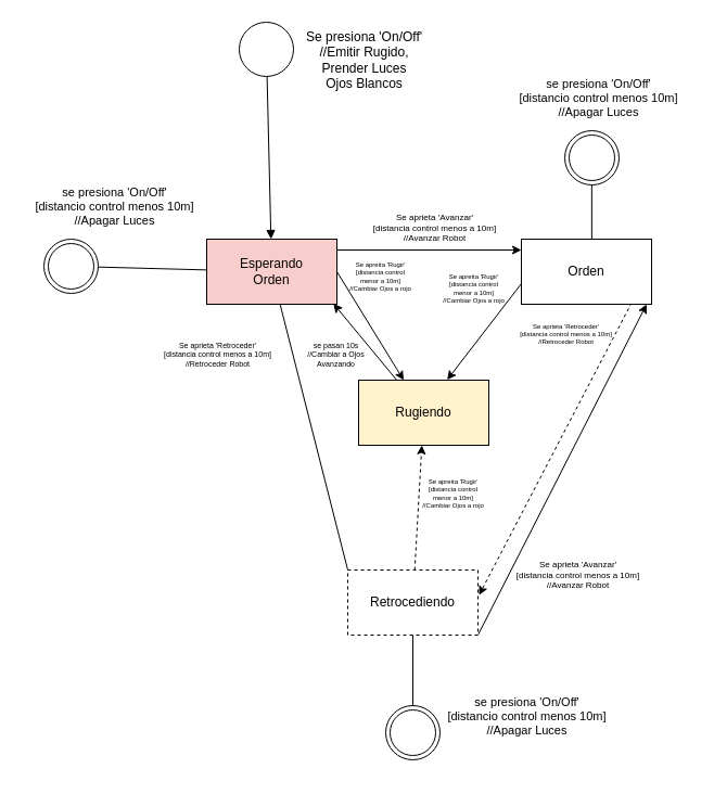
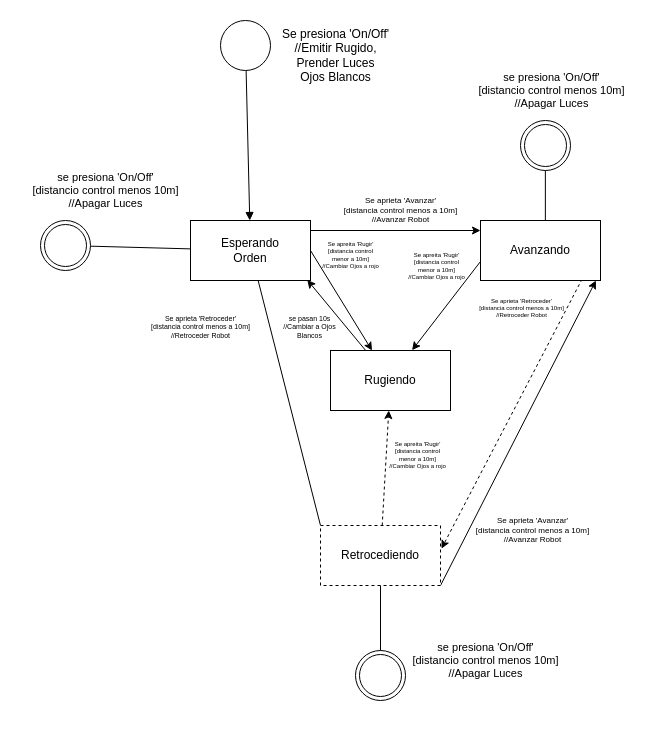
  <mxCell id="0" />
  <mxCell id="1" parent="0" />
  <mxCell id="2" value="" style="ellipse;whiteSpace=wrap;html=1;aspect=fixed;" vertex="1" parent="1"><mxGeometry x="220" y="20" width="50" height="50" as="geometry" /></mxCell>
  <mxCell id="3" value="" style="endArrow=none;html=1;rounded=0;startArrow=block;startFill=1;" edge="1" parent="1" source="8" target="2"><mxGeometry width="50" height="50" relative="1" as="geometry"><mxPoint x="244.76" y="130" as="sourcePoint" /><mxPoint x="244.76" y="80" as="targetPoint" /></mxGeometry></mxCell>
  <mxCell id="4" value="Se presiona 'On/Off'&lt;div&gt;//Emitir Rugido,&lt;/div&gt;&lt;div&gt;Prender Luces&lt;/div&gt;&lt;div&gt;Ojos Blancos&lt;/div&gt;" style="text;html=1;align=center;verticalAlign=middle;resizable=0;points=[];autosize=1;strokeColor=none;fillColor=none;" vertex="1" parent="1"><mxGeometry x="270" y="20" width="130" height="70" as="geometry" /></mxCell>
  <mxCell id="5" style="edgeStyle=orthogonalEdgeStyle;rounded=0;orthogonalLoop=1;jettySize=auto;html=1;" edge="1" parent="1"><mxGeometry relative="1" as="geometry"><mxPoint x="480" y="230" as="targetPoint" /><mxPoint x="310" y="230" as="sourcePoint" /></mxGeometry></mxCell>
  <mxCell id="6" style="rounded=0;orthogonalLoop=1;jettySize=auto;html=1;entryX=0;entryY=0;entryDx=0;entryDy=0;endArrow=none;" edge="1" parent="1" source="8" target="16"><mxGeometry relative="1" as="geometry" /></mxCell>
  <mxCell id="7" style="rounded=0;orthogonalLoop=1;jettySize=auto;html=1;exitX=1;exitY=0.5;exitDx=0;exitDy=0;" edge="1" parent="1" source="8" target="24"><mxGeometry relative="1" as="geometry" /></mxCell>
- <mxCell id="8" value="Esperando&lt;div&gt;Orden&lt;/div&gt;" style="rounded=0;whiteSpace=wrap;html=1;fillColor=#f8cecc;" vertex="1" parent="1"><mxGeometry x="190" y="220" width="120" height="60" as="geometry" /></mxCell>
+ <mxCell id="8" value="Esperando&lt;div&gt;Orden&lt;/div&gt;" style="rounded=0;whiteSpace=wrap;html=1;" vertex="1" parent="1"><mxGeometry x="190" y="220" width="120" height="60" as="geometry" /></mxCell>
  <mxCell id="9" value="&lt;h6&gt;&lt;span style=&quot;font-weight: normal;&quot;&gt;Se aprieta 'Avanzar'&lt;br&gt;[distancia control menos a 10m]&lt;br&gt;//Avanzar Robot&lt;/span&gt;&lt;/h6&gt;" style="text;html=1;align=center;verticalAlign=middle;resizable=0;points=[];autosize=1;strokeColor=none;fillColor=none;" vertex="1" parent="1"><mxGeometry x="330" y="170" width="140" height="80" as="geometry" /></mxCell>
  <mxCell id="10" value="&lt;h6 style=&quot;font-size: 7px;&quot;&gt;&lt;span style=&quot;font-weight: normal;&quot;&gt;Se aprieta 'Retroceder'&lt;br&gt;[distancia control menos a 10m]&lt;br&gt;//Retroceder Robot&lt;/span&gt;&lt;/h6&gt;" style="text;html=1;align=center;verticalAlign=middle;resizable=0;points=[];autosize=1;strokeColor=none;fillColor=none;" vertex="1" parent="1"><mxGeometry x="140" y="292" width="120" height="70" as="geometry" /></mxCell>
  <mxCell id="11" style="rounded=0;orthogonalLoop=1;jettySize=auto;html=1;entryX=1.008;entryY=0.386;entryDx=0;entryDy=0;entryPerimeter=0;exitX=0.847;exitY=0.975;exitDx=0;exitDy=0;exitPerimeter=0;dashed=1;" edge="1" parent="1" source="13" target="16"><mxGeometry relative="1" as="geometry" /></mxCell>
  <mxCell id="12" style="rounded=0;orthogonalLoop=1;jettySize=auto;html=1;entryX=0.68;entryY=-0.005;entryDx=0;entryDy=0;entryPerimeter=0;" edge="1" parent="1" target="24"><mxGeometry relative="1" as="geometry"><mxPoint x="480.765" y="260" as="sourcePoint" /><mxPoint x="399.995" y="330" as="targetPoint" /></mxGeometry></mxCell>
- <mxCell id="13" value="Orden" style="rounded=0;whiteSpace=wrap;html=1;" vertex="1" parent="1"><mxGeometry x="480" y="220" width="120" height="60" as="geometry" /></mxCell>
+ <mxCell id="13" value="Avanzando" style="rounded=0;whiteSpace=wrap;html=1;" vertex="1" parent="1"><mxGeometry x="480" y="220" width="120" height="60" as="geometry" /></mxCell>
  <mxCell id="14" style="rounded=0;orthogonalLoop=1;jettySize=auto;html=1;exitX=1;exitY=1;exitDx=0;exitDy=0;" edge="1" parent="1" source="16"><mxGeometry relative="1" as="geometry"><mxPoint x="480" y="563.64" as="sourcePoint" /><mxPoint x="595.425" y="280" as="targetPoint" /></mxGeometry></mxCell>
  <mxCell id="15" style="rounded=0;orthogonalLoop=1;jettySize=auto;html=1;dashed=1;" edge="1" parent="1" source="16" target="24"><mxGeometry relative="1" as="geometry" /></mxCell>
  <mxCell id="16" value="Retrocediendo" style="rounded=0;whiteSpace=wrap;html=1;dashed=1;" vertex="1" parent="1"><mxGeometry x="320" y="525" width="120" height="60" as="geometry" /></mxCell>
  <mxCell id="17" value="&lt;h6&gt;&lt;span style=&quot;font-weight: normal;&quot;&gt;Se aprieta 'Avanzar'&lt;br&gt;[distancia control menos a 10m]&lt;br&gt;//Avanzar Robot&lt;/span&gt;&lt;/h6&gt;" style="text;html=1;align=center;verticalAlign=middle;resizable=0;points=[];autosize=1;strokeColor=none;fillColor=none;" vertex="1" parent="1"><mxGeometry x="462" y="490" width="140" height="80" as="geometry" /></mxCell>
  <mxCell id="18" value="&lt;h6 style=&quot;font-size: 6px;&quot;&gt;&lt;span style=&quot;font-weight: normal;&quot;&gt;Se aprieta 'Retroceder'&lt;br&gt;[distancia control menos a 10m]&lt;br&gt;//Retroceder Robot&lt;/span&gt;&lt;/h6&gt;" style="text;html=1;align=center;verticalAlign=middle;resizable=0;points=[];autosize=1;strokeColor=none;fillColor=none;" vertex="1" parent="1"><mxGeometry x="466" y="278" width="110" height="60" as="geometry" /></mxCell>
  <mxCell id="19" value="" style="ellipse;shape=doubleEllipse;whiteSpace=wrap;html=1;aspect=fixed;" vertex="1" parent="1"><mxGeometry x="520" y="120" width="50" height="50" as="geometry" /></mxCell>
  <mxCell id="20" value="" style="endArrow=none;html=1;rounded=0;" edge="1" parent="1"><mxGeometry width="50" height="50" relative="1" as="geometry"><mxPoint x="544.86" y="220" as="sourcePoint" /><mxPoint x="544.86" y="170" as="targetPoint" /></mxGeometry></mxCell>
  <mxCell id="21" value="" style="ellipse;shape=doubleEllipse;whiteSpace=wrap;html=1;aspect=fixed;" vertex="1" parent="1"><mxGeometry x="40" y="220" width="50" height="50" as="geometry" /></mxCell>
  <mxCell id="22" value="" style="endArrow=none;html=1;rounded=0;" edge="1" parent="1" source="8" target="21"><mxGeometry width="50" height="50" relative="1" as="geometry"><mxPoint x="64.86" y="320" as="sourcePoint" /><mxPoint x="64.86" y="270" as="targetPoint" /></mxGeometry></mxCell>
  <mxCell id="23" style="rounded=0;orthogonalLoop=1;jettySize=auto;html=1;entryX=0.973;entryY=0.99;entryDx=0;entryDy=0;entryPerimeter=0;" edge="1" parent="1" source="24" target="8"><mxGeometry relative="1" as="geometry" /></mxCell>
- <mxCell id="24" value="Rugiendo" style="rounded=0;whiteSpace=wrap;html=1;fillColor=#fff2cc;" vertex="1" parent="1"><mxGeometry x="330" y="350" width="120" height="60" as="geometry" /></mxCell>
+ <mxCell id="24" value="Rugiendo" style="rounded=0;whiteSpace=wrap;html=1;" vertex="1" parent="1"><mxGeometry x="330" y="350" width="120" height="60" as="geometry" /></mxCell>
  <mxCell id="25" value="&lt;h6 style=&quot;font-size: 6px;&quot;&gt;&lt;span style=&quot;font-weight: normal;&quot;&gt;Se apreita 'Rugir'&lt;br&gt;[distancia control&lt;br&gt;menor a 10m]&lt;br&gt;//Cambiar Ojos a rojo&lt;/span&gt;&lt;/h6&gt;" style="text;html=1;align=center;verticalAlign=middle;resizable=0;points=[];autosize=1;strokeColor=none;fillColor=none;" vertex="1" parent="1"><mxGeometry x="310" y="220" width="80" height="70" as="geometry" /></mxCell>
  <mxCell id="26" value="&lt;h6 style=&quot;font-size: 6px;&quot;&gt;&lt;span style=&quot;font-weight: normal;&quot;&gt;Se apreita 'Rugir'&lt;br&gt;[distancia control&lt;br&gt;menor a 10m]&lt;br&gt;//Cambiar Ojos a rojo&lt;/span&gt;&lt;/h6&gt;" style="text;html=1;align=center;verticalAlign=middle;resizable=0;points=[];autosize=1;strokeColor=none;fillColor=none;" vertex="1" parent="1"><mxGeometry x="396" y="231" width="80" height="70" as="geometry" /></mxCell>
- <mxCell id="27" value="&lt;h6 style=&quot;font-size: 7px;&quot;&gt;&lt;span style=&quot;font-weight: normal;&quot;&gt;se pasan 10s&lt;br&gt;//Cambiar a Ojos&lt;br&gt;Avanzando&lt;/span&gt;&lt;/h6&gt;" style="text;html=1;align=center;verticalAlign=middle;resizable=0;points=[];autosize=1;strokeColor=none;fillColor=none;" vertex="1" parent="1"><mxGeometry x="269" y="292" width="80" height="70" as="geometry" /></mxCell>
+ <mxCell id="27" value="&lt;h6 style=&quot;font-size: 7px;&quot;&gt;&lt;span style=&quot;font-weight: normal;&quot;&gt;se pasan 10s&lt;br&gt;//Cambiar a Ojos&lt;br&gt;Blancos&lt;/span&gt;&lt;/h6&gt;" style="text;html=1;align=center;verticalAlign=middle;resizable=0;points=[];autosize=1;strokeColor=none;fillColor=none;" vertex="1" parent="1"><mxGeometry x="269" y="292" width="80" height="70" as="geometry" /></mxCell>
  <mxCell id="28" value="&lt;h6 style=&quot;font-size: 6px;&quot;&gt;&lt;span style=&quot;font-weight: normal;&quot;&gt;Se apreita 'Rugir'&lt;br&gt;[distancia control&lt;br&gt;menor a 10m]&lt;br&gt;//Cambiar Ojos a rojo&lt;/span&gt;&lt;/h6&gt;" style="text;html=1;align=center;verticalAlign=middle;resizable=0;points=[];autosize=1;strokeColor=none;fillColor=none;" vertex="1" parent="1"><mxGeometry x="377" y="420" width="80" height="70" as="geometry" /></mxCell>
  <mxCell id="29" value="" style="ellipse;shape=doubleEllipse;whiteSpace=wrap;html=1;aspect=fixed;" vertex="1" parent="1"><mxGeometry x="355" y="650" width="50" height="50" as="geometry" /></mxCell>
  <mxCell id="30" value="" style="endArrow=none;html=1;rounded=0;" edge="1" parent="1" source="16" target="29"><mxGeometry width="50" height="50" relative="1" as="geometry"><mxPoint x="379.86" y="750" as="sourcePoint" /><mxPoint x="380" y="670" as="targetPoint" /></mxGeometry></mxCell>
  <mxCell id="31" value="&lt;h6 style=&quot;font-size: 11px;&quot;&gt;&lt;span style=&quot;font-weight: normal;&quot;&gt;&lt;font style=&quot;font-size: 11px;&quot;&gt;se presiona 'On/Off'&lt;br&gt;&lt;/font&gt;&lt;font style=&quot;font-size: 11px;&quot;&gt;[distancio control menos 10m]&lt;br&gt;&lt;/font&gt;&lt;font style=&quot;font-size: 11px;&quot;&gt;//Apagar Luces&lt;/font&gt;&lt;/span&gt;&lt;/h6&gt;" style="text;html=1;align=center;verticalAlign=middle;resizable=0;points=[];autosize=1;strokeColor=none;fillColor=none;" vertex="1" parent="1"><mxGeometry x="20" y="140" width="170" height="100" as="geometry" /></mxCell>
  <mxCell id="32" value="&lt;h6 style=&quot;font-size: 11px;&quot;&gt;&lt;span style=&quot;font-weight: normal;&quot;&gt;&lt;font style=&quot;font-size: 11px;&quot;&gt;se presiona 'On/Off'&lt;br&gt;&lt;/font&gt;&lt;font style=&quot;font-size: 11px;&quot;&gt;[distancio control menos 10m]&lt;br&gt;&lt;/font&gt;&lt;font style=&quot;font-size: 11px;&quot;&gt;//Apagar Luces&lt;/font&gt;&lt;/span&gt;&lt;/h6&gt;" style="text;html=1;align=center;verticalAlign=middle;resizable=0;points=[];autosize=1;strokeColor=none;fillColor=none;" vertex="1" parent="1"><mxGeometry x="466" y="40" width="170" height="100" as="geometry" /></mxCell>
  <mxCell id="33" value="&lt;h6 style=&quot;font-size: 11px;&quot;&gt;&lt;span style=&quot;font-weight: normal;&quot;&gt;&lt;font style=&quot;font-size: 11px;&quot;&gt;se presiona 'On/Off'&lt;br&gt;&lt;/font&gt;&lt;font style=&quot;font-size: 11px;&quot;&gt;[distancio control menos 10m]&lt;br&gt;&lt;/font&gt;&lt;font style=&quot;font-size: 11px;&quot;&gt;//Apagar Luces&lt;/font&gt;&lt;/span&gt;&lt;/h6&gt;" style="text;html=1;align=center;verticalAlign=middle;resizable=0;points=[];autosize=1;strokeColor=none;fillColor=none;" vertex="1" parent="1"><mxGeometry x="400" y="610" width="170" height="100" as="geometry" /></mxCell>
